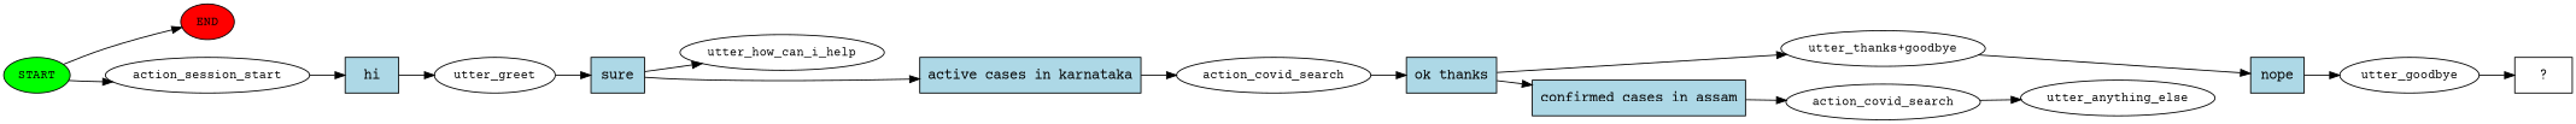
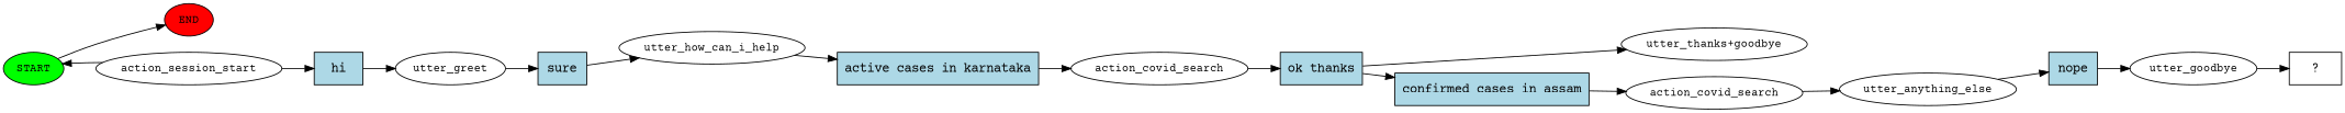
  digraph {
    fontname="Courier Prime"
    rankdir=LR
    node [fontname="Courier Prime" fontsize=12]
    edge [fontname="Courier Prime"]
    n1 [fillcolor=green label=START style=filled]
    n2 [fillcolor=red label=END style=filled]
    n3 [label=action_session_start]
    n4 [fillcolor=lightblue label=hi shape=rect style=filled fontsize=""]
    n5 [label=utter_greet]
    n6 [fillcolor=lightblue label=sure shape=rect style=filled fontsize=""]
    n7 [label=utter_how_can_i_help]
    n8 [fillcolor=lightblue label="active cases in karnataka" shape=rect style=filled fontsize=""]
    n9 [label=action_covid_search]
    n10 [fillcolor=lightblue label="ok thanks" shape=rect style=filled fontsize=""]
    n11 [label="utter_thanks+goodbye"]
    n12 [fillcolor=lightblue label="confirmed cases in assam" shape=rect style=filled fontsize=""]
    n13 [label=action_covid_search]
    n14 [label=utter_anything_else]
    n15 [fillcolor=lightblue label=nope shape=rect style=filled fontsize=""]
    n16 [label=utter_goodbye]
    n17 [label="  ?  " shape=rect fontsize=""]
    n1 -> n2
-   n1 -> n3
+   n3 -> n1
    n3 -> n4
    n4 -> n5
    n5 -> n6
    n6 -> n7
-   n6 -> n8
+   n7 -> n8
    n8 -> n9
    n9 -> n10
    n10 -> n11
    n10 -> n12
    n12 -> n13
    n13 -> n14
-   n11 -> n15
+   n14 -> n15
    n15 -> n16
    n16 -> n17
  }
